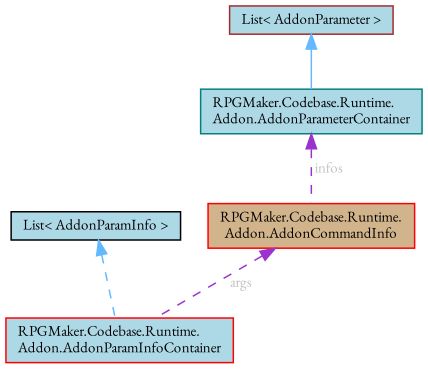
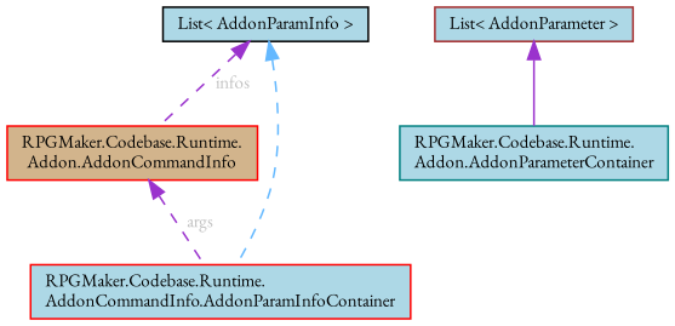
  digraph {
    fontname="EB Garamond"
    rankdir=TB
    node [color=red fillcolor=lightblue fontname="EB Garamond" fontsize=10 shape=box style=filled]
    edge [color=darkorchid3 dir=back fontname="EB Garamond" fontsize=10 labelfontname=Helvetica labelfontsize=10 style=dashed]
    n1 [fillcolor=tan fontcolor=black height=0.2 label="RPGMaker.Codebase.Runtime.\lAddon.AddonCommandInfo" width=0.4]
-   n2 [height=0.2 label="RPGMaker.Codebase.Runtime.\lAddon.AddonParamInfoContainer" width=0.4]
+   n2 [height=0.2 label="RPGMaker.Codebase.Runtime.\lAddonCommandInfo.AddonParamInfoContainer" width=0.4]
    n3 [color=black height=0.2 label="List\< AddonParamInfo \>" width=0.4]
    n4 [color=teal height=0.2 label="RPGMaker.Codebase.Runtime.\lAddon.AddonParameterContainer" width=0.4]
    n5 [color=brown height=0.2 label="List\< AddonParameter \>" width=0.4]
    n1 -> n2 [fontcolor=grey label=" args"]
    n3 -> n2 [color=steelblue1]
-   n4 -> n1 [fontcolor=grey label=" infos"]
-   n5 -> n4 [color=steelblue1 style=solid]
+   n3 -> n1 [fontcolor=grey label=" infos"]
+   n5 -> n4 [style=solid]
  }
